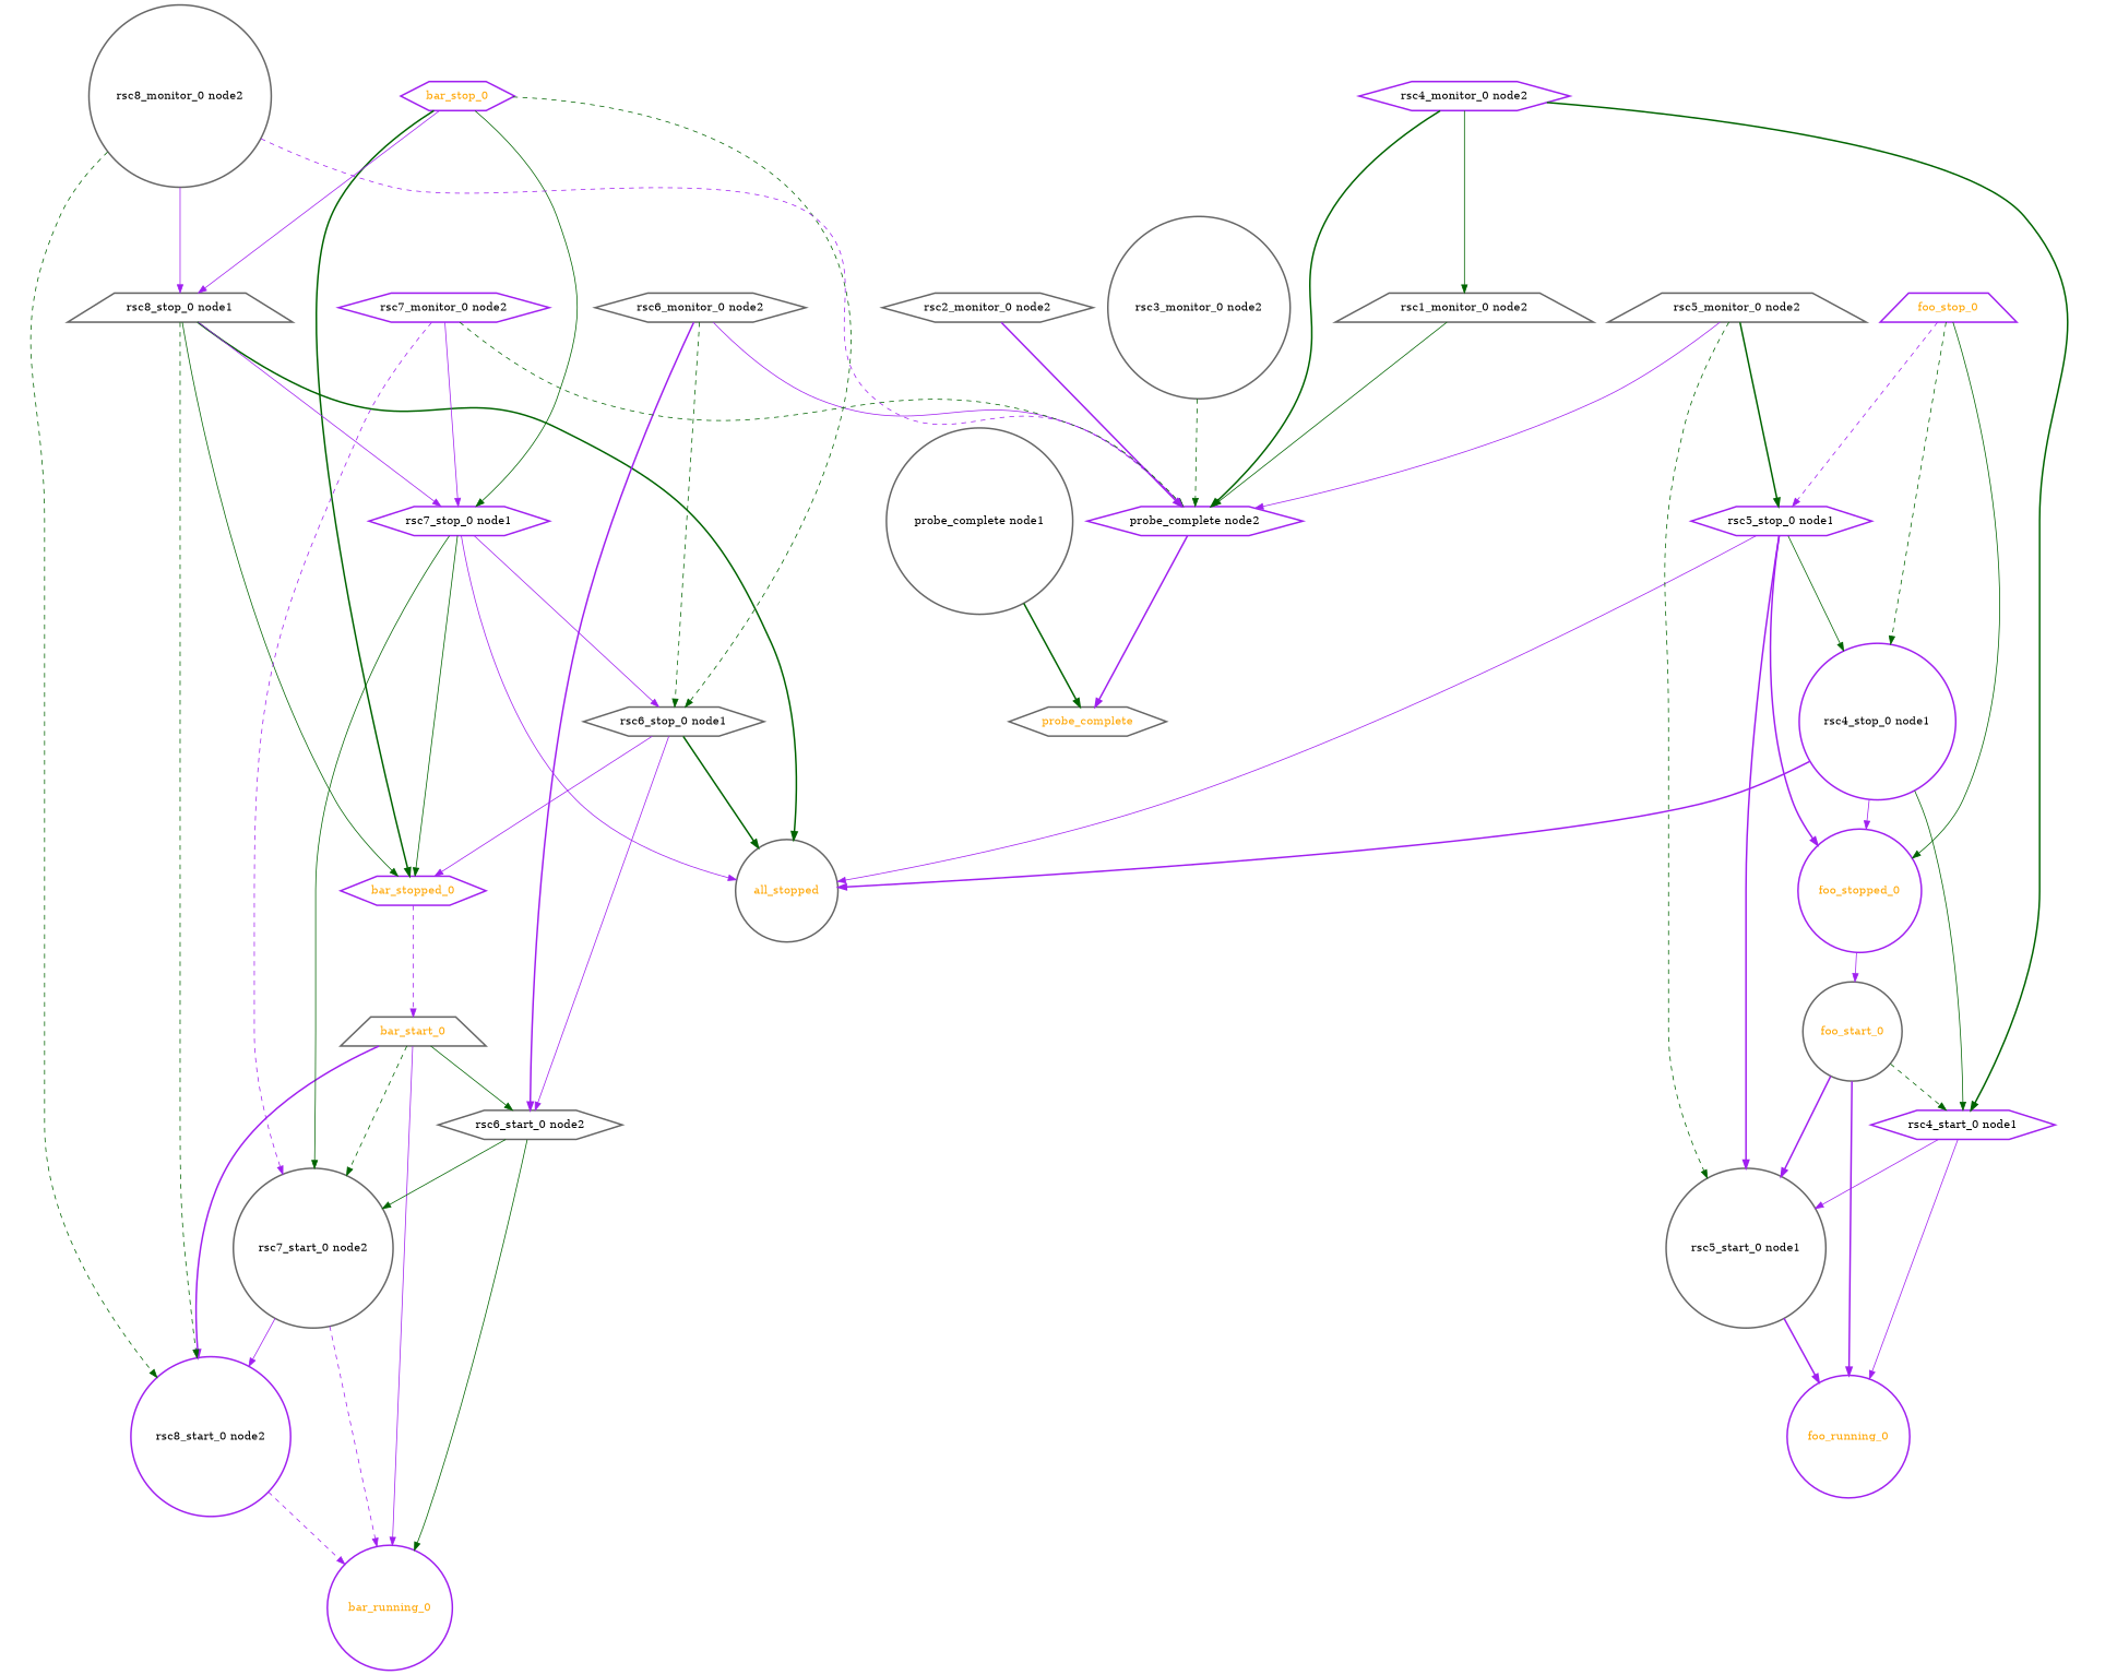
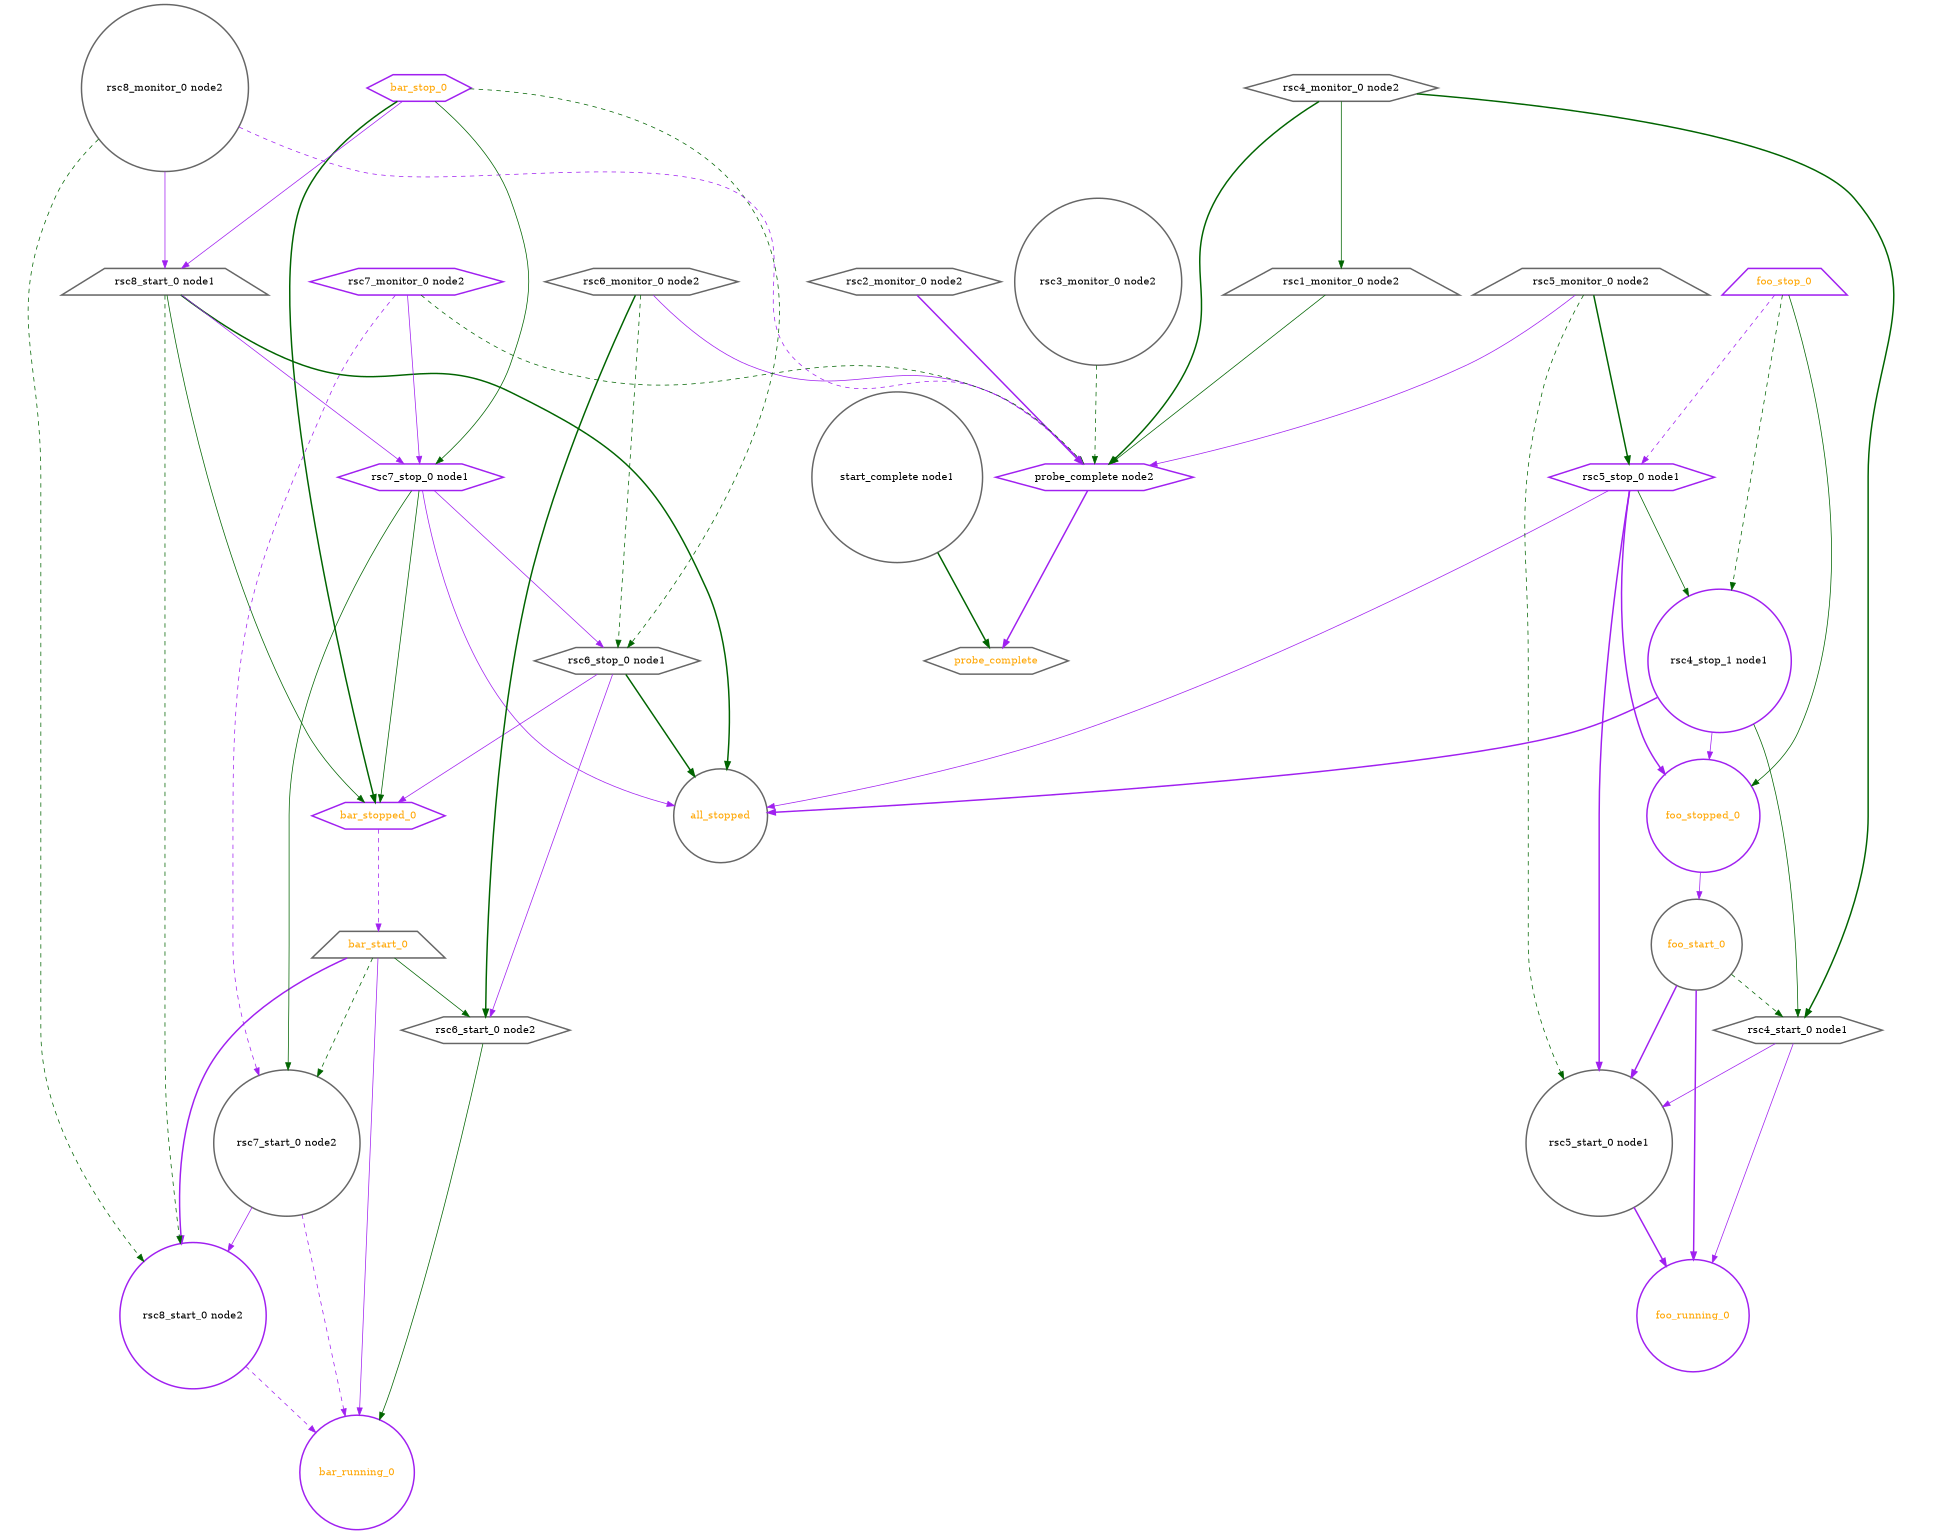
  digraph {
    node [color=gray40 fontcolor=black shape=hexagon style=bold]
    edge [color=purple style=solid]
    all_stopped [fontcolor=orange shape=circle]
    bar_running_0 [color=purple fontcolor=orange shape=circle]
    bar_start_0 [fontcolor=orange shape=trapezium]
    "rsc6_start_0 node2"
    "rsc7_start_0 node2" [shape=circle]
    "rsc8_start_0 node2" [color=purple shape=circle]
    bar_stop_0 [color=purple fontcolor=orange]
    bar_stopped_0 [color=purple fontcolor=orange]
    "rsc6_stop_0 node1"
    "rsc7_stop_0 node1" [color=purple]
-   "rsc8_stop_0 node1" [shape=trapezium]
+   "rsc8_stop_0 node1" [shape=trapezium label="rsc8_start_0 node1"]
    foo_running_0 [color=purple fontcolor=orange shape=circle]
    foo_start_0 [fontcolor=orange shape=circle]
-   "rsc4_start_0 node1" [color=purple]
+   "rsc4_start_0 node1"
    "rsc5_start_0 node1" [shape=circle]
    foo_stop_0 [color=purple fontcolor=orange shape=trapezium]
    foo_stopped_0 [color=purple fontcolor=orange shape=circle]
-   "rsc4_stop_0 node1" [color=purple shape=circle]
+   "rsc4_stop_0 node1" [color=purple shape=circle label="rsc4_stop_1 node1"]
    "rsc5_stop_0 node1" [color=purple]
-   "probe_complete node1" [shape=circle]
+   "probe_complete node1" [shape=circle label="start_complete node1"]
    probe_complete [fontcolor=orange]
    "probe_complete node2" [color=purple]
    "rsc1_monitor_0 node2" [shape=trapezium]
    "rsc2_monitor_0 node2"
    "rsc3_monitor_0 node2" [shape=circle]
-   "rsc4_monitor_0 node2" [color=purple]
+   "rsc4_monitor_0 node2"
    "rsc5_monitor_0 node2" [shape=trapezium]
    "rsc6_monitor_0 node2"
    "rsc7_monitor_0 node2" [color=purple]
    "rsc8_monitor_0 node2" [shape=circle]
    bar_start_0 -> bar_running_0
    bar_start_0 -> "rsc6_start_0 node2" [color=darkgreen]
    bar_start_0 -> "rsc7_start_0 node2" [color=darkgreen style=dashed]
    bar_start_0 -> "rsc8_start_0 node2" [style=bold]
    "rsc6_start_0 node2" -> bar_running_0 [color=darkgreen]
-   "rsc6_start_0 node2" -> "rsc7_start_0 node2" [color=darkgreen]
    "rsc7_start_0 node2" -> bar_running_0 [style=dashed]
    "rsc7_start_0 node2" -> "rsc8_start_0 node2"
    "rsc8_start_0 node2" -> bar_running_0 [style=dashed]
    bar_stop_0 -> bar_stopped_0 [color=darkgreen style=bold]
    bar_stop_0 -> "rsc6_stop_0 node1" [color=darkgreen style=dashed]
    bar_stop_0 -> "rsc7_stop_0 node1" [color=darkgreen]
    bar_stop_0 -> "rsc8_stop_0 node1"
    bar_stopped_0 -> bar_start_0 [style=dashed]
    "rsc6_stop_0 node1" -> all_stopped [color=darkgreen style=bold]
    "rsc6_stop_0 node1" -> "rsc6_start_0 node2"
    "rsc6_stop_0 node1" -> bar_stopped_0
    "rsc7_stop_0 node1" -> all_stopped
    "rsc7_stop_0 node1" -> "rsc7_start_0 node2" [color=darkgreen]
    "rsc7_stop_0 node1" -> bar_stopped_0 [color=darkgreen]
    "rsc7_stop_0 node1" -> "rsc6_stop_0 node1"
    "rsc8_stop_0 node1" -> all_stopped [color=darkgreen style=bold]
    "rsc8_stop_0 node1" -> "rsc8_start_0 node2" [color=darkgreen style=dashed]
    "rsc8_stop_0 node1" -> bar_stopped_0 [color=darkgreen]
    "rsc8_stop_0 node1" -> "rsc7_stop_0 node1"
    foo_start_0 -> foo_running_0 [style=bold]
    foo_start_0 -> "rsc4_start_0 node1" [color=darkgreen style=dashed]
    foo_start_0 -> "rsc5_start_0 node1" [style=bold]
    "rsc4_start_0 node1" -> foo_running_0
    "rsc4_start_0 node1" -> "rsc5_start_0 node1"
    "rsc5_start_0 node1" -> foo_running_0 [style=bold]
    foo_stop_0 -> foo_stopped_0 [color=darkgreen]
    foo_stop_0 -> "rsc4_stop_0 node1" [color=darkgreen style=dashed]
    foo_stop_0 -> "rsc5_stop_0 node1" [style=dashed]
    foo_stopped_0 -> foo_start_0
    "rsc4_stop_0 node1" -> all_stopped [style=bold]
    "rsc4_stop_0 node1" -> "rsc4_start_0 node1" [color=darkgreen]
    "rsc4_stop_0 node1" -> foo_stopped_0
    "rsc5_stop_0 node1" -> all_stopped
    "rsc5_stop_0 node1" -> "rsc5_start_0 node1" [style=bold]
    "rsc5_stop_0 node1" -> foo_stopped_0 [style=bold]
    "rsc5_stop_0 node1" -> "rsc4_stop_0 node1" [color=darkgreen]
    "probe_complete node1" -> probe_complete [color=darkgreen style=bold]
    "probe_complete node2" -> probe_complete [style=bold]
    "rsc1_monitor_0 node2" -> "probe_complete node2" [color=darkgreen]
    "rsc2_monitor_0 node2" -> "probe_complete node2" [style=bold]
    "rsc3_monitor_0 node2" -> "probe_complete node2" [color=darkgreen style=dashed]
    "rsc4_monitor_0 node2" -> "rsc4_start_0 node1" [color=darkgreen style=bold]
    "rsc4_monitor_0 node2" -> "probe_complete node2" [color=darkgreen style=bold]
    "rsc4_monitor_0 node2" -> "rsc1_monitor_0 node2" [color=darkgreen]
    "rsc5_monitor_0 node2" -> "rsc5_start_0 node1" [color=darkgreen style=dashed]
    "rsc5_monitor_0 node2" -> "rsc5_stop_0 node1" [color=darkgreen style=bold]
    "rsc5_monitor_0 node2" -> "probe_complete node2"
-   "rsc6_monitor_0 node2" -> "rsc6_start_0 node2" [style=bold]
+   "rsc6_monitor_0 node2" -> "rsc6_start_0 node2" [color=darkgreen style=bold]
    "rsc6_monitor_0 node2" -> "rsc6_stop_0 node1" [color=darkgreen style=dashed]
    "rsc6_monitor_0 node2" -> "probe_complete node2"
    "rsc7_monitor_0 node2" -> "rsc7_start_0 node2" [style=dashed]
    "rsc7_monitor_0 node2" -> "rsc7_stop_0 node1"
    "rsc7_monitor_0 node2" -> "probe_complete node2" [color=darkgreen style=dashed]
    "rsc8_monitor_0 node2" -> "rsc8_start_0 node2" [color=darkgreen style=dashed]
    "rsc8_monitor_0 node2" -> "rsc8_stop_0 node1"
    "rsc8_monitor_0 node2" -> "probe_complete node2" [style=dashed]
  }
